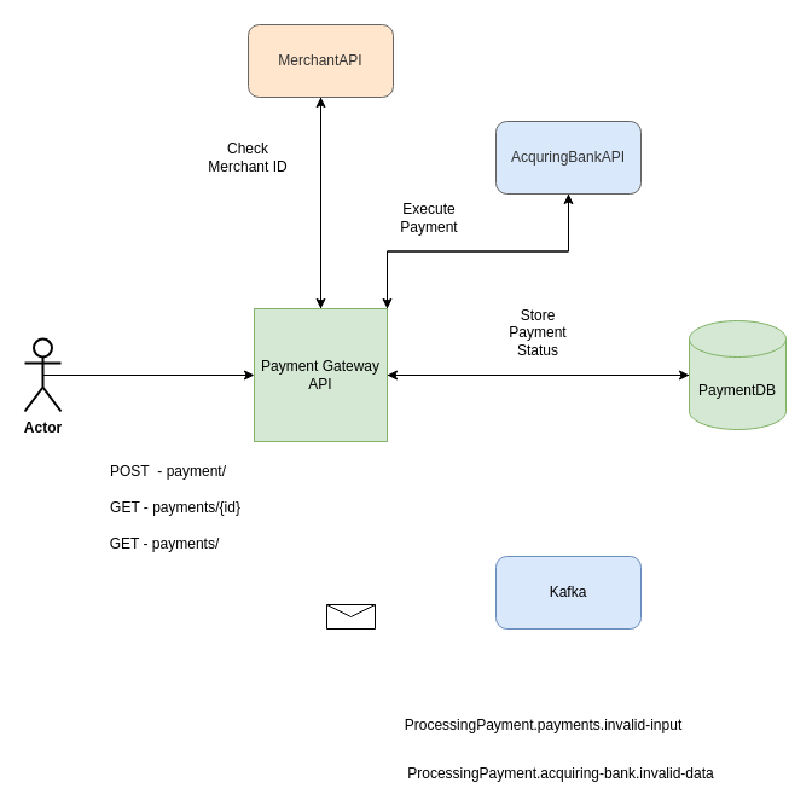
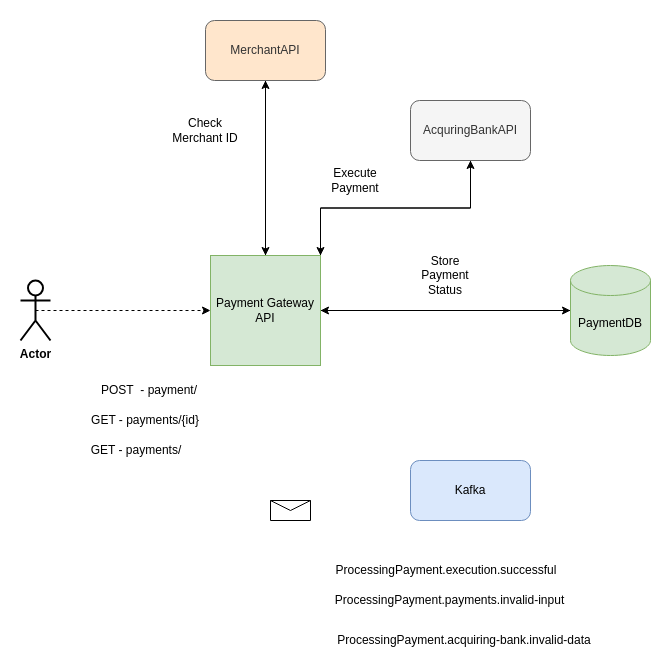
  <mxCell id="0" />
  <mxCell id="1" parent="0" />
- <mxCell id="2" style="edgeStyle=orthogonalEdgeStyle;rounded=0;orthogonalLoop=1;jettySize=auto;html=1;exitX=0.5;exitY=0.5;exitDx=0;exitDy=0;exitPerimeter=0;entryX=0;entryY=0.5;entryDx=0;entryDy=0;" edge="1" parent="1" source="3" target="7"><mxGeometry relative="1" as="geometry" /></mxCell>
+ <mxCell id="2" style="edgeStyle=orthogonalEdgeStyle;rounded=0;orthogonalLoop=1;jettySize=auto;html=1;exitX=0.5;exitY=0.5;exitDx=0;exitDy=0;exitPerimeter=0;entryX=0;entryY=0.5;entryDx=0;entryDy=0;dashed=1;" edge="1" parent="1" source="3" target="7"><mxGeometry relative="1" as="geometry" /></mxCell>
  <mxCell id="3" value="Actor" style="shape=umlActor;verticalLabelPosition=bottom;verticalAlign=top;html=1;outlineConnect=0;fontStyle=1;strokeWidth=2;" vertex="1" parent="1"><mxGeometry x="20" y="280" width="30" height="60" as="geometry" /></mxCell>
  <mxCell id="4" style="edgeStyle=orthogonalEdgeStyle;rounded=0;orthogonalLoop=1;jettySize=auto;html=1;exitX=1;exitY=0.5;exitDx=0;exitDy=0;" edge="1" parent="1" source="7" target="13"><mxGeometry relative="1" as="geometry" /></mxCell>
  <mxCell id="5" style="edgeStyle=orthogonalEdgeStyle;rounded=0;orthogonalLoop=1;jettySize=auto;html=1;exitX=0.5;exitY=0;exitDx=0;exitDy=0;entryX=0.5;entryY=1;entryDx=0;entryDy=0;" edge="1" parent="1" source="7" target="9"><mxGeometry relative="1" as="geometry" /></mxCell>
  <mxCell id="6" style="edgeStyle=orthogonalEdgeStyle;rounded=0;orthogonalLoop=1;jettySize=auto;html=1;exitX=1;exitY=0;exitDx=0;exitDy=0;entryX=0.5;entryY=1;entryDx=0;entryDy=0;" edge="1" parent="1" source="7" target="11"><mxGeometry relative="1" as="geometry" /></mxCell>
  <mxCell id="7" value="Payment Gateway API" style="whiteSpace=wrap;html=1;aspect=fixed;fillColor=#d5e8d4;strokeColor=#82b366;" vertex="1" parent="1"><mxGeometry x="210" y="255" width="110" height="110" as="geometry" /></mxCell>
  <mxCell id="8" style="edgeStyle=orthogonalEdgeStyle;rounded=0;orthogonalLoop=1;jettySize=auto;html=1;exitX=0.5;exitY=1;exitDx=0;exitDy=0;" edge="1" parent="1" source="9" target="7"><mxGeometry relative="1" as="geometry" /></mxCell>
  <mxCell id="9" value="MerchantAPI" style="rounded=1;whiteSpace=wrap;html=1;fillColor=#ffe6cc;strokeColor=#666666;fontColor=#333333;" vertex="1" parent="1"><mxGeometry x="205" y="20" width="120" height="60" as="geometry" /></mxCell>
  <mxCell id="10" style="edgeStyle=orthogonalEdgeStyle;rounded=0;orthogonalLoop=1;jettySize=auto;html=1;exitX=0.5;exitY=1;exitDx=0;exitDy=0;entryX=1;entryY=0;entryDx=0;entryDy=0;" edge="1" parent="1" source="11" target="7"><mxGeometry relative="1" as="geometry" /></mxCell>
- <mxCell id="11" value="AcquringBankAPI" style="rounded=1;whiteSpace=wrap;html=1;fillColor=#dae8fc;strokeColor=#666666;fontColor=#333333;" vertex="1" parent="1"><mxGeometry x="410" y="100" width="120" height="60" as="geometry" /></mxCell>
+ <mxCell id="11" value="AcquringBankAPI" style="rounded=1;whiteSpace=wrap;html=1;fillColor=#f5f5f5;strokeColor=#666666;fontColor=#333333;" vertex="1" parent="1"><mxGeometry x="410" y="100" width="120" height="60" as="geometry" /></mxCell>
  <mxCell id="12" style="edgeStyle=orthogonalEdgeStyle;rounded=0;orthogonalLoop=1;jettySize=auto;html=1;exitX=0;exitY=0.5;exitDx=0;exitDy=0;exitPerimeter=0;entryX=1;entryY=0.5;entryDx=0;entryDy=0;" edge="1" parent="1" source="13" target="7"><mxGeometry relative="1" as="geometry" /></mxCell>
  <mxCell id="13" value="PaymentDB" style="shape=cylinder3;whiteSpace=wrap;html=1;boundedLbl=1;backgroundOutline=1;size=15;fillColor=#d5e8d4;strokeColor=#82b366;" vertex="1" parent="1"><mxGeometry x="570" y="265" width="80" height="90" as="geometry" /></mxCell>
  <mxCell id="14" value="Kafka" style="rounded=1;whiteSpace=wrap;html=1;fillColor=#dae8fc;strokeColor=#6c8ebf;" vertex="1" parent="1"><mxGeometry x="410" y="460" width="120" height="60" as="geometry" /></mxCell>
  <mxCell id="15" value="" style="shape=message;html=1;whiteSpace=wrap;html=1;outlineConnect=0;" vertex="1" parent="1"><mxGeometry x="270" y="500" width="40" height="20" as="geometry" /></mxCell>
- <mxCell id="16" value="POST&amp;nbsp; - payment/ " style="text;html=1;strokeColor=none;fillColor=none;align=center;verticalAlign=middle;whiteSpace=wrap;rounded=0;" vertex="1" parent="1"><mxGeometry x="79" y="380" width="120" height="20" as="geometry" /></mxCell>
+ <mxCell id="16" value="POST&amp;nbsp; - payment/ " style="text;html=1;strokeColor=none;fillColor=none;align=center;verticalAlign=middle;whiteSpace=wrap;rounded=0;" vertex="1" parent="1"><mxGeometry x="89" y="380" width="120" height="20" as="geometry" /></mxCell>
  <mxCell id="17" value="GET - payments/{id}" style="text;html=1;strokeColor=none;fillColor=none;align=center;verticalAlign=middle;whiteSpace=wrap;rounded=0;" vertex="1" parent="1"><mxGeometry x="85" y="410" width="120" height="20" as="geometry" /></mxCell>
  <mxCell id="18" value="GET - payments/" style="text;html=1;strokeColor=none;fillColor=none;align=center;verticalAlign=middle;whiteSpace=wrap;rounded=0;" vertex="1" parent="1"><mxGeometry x="76" y="440" width="120" height="20" as="geometry" /></mxCell>
  <mxCell id="19" value="Check Merchant ID" style="text;html=1;strokeColor=none;fillColor=none;align=center;verticalAlign=middle;whiteSpace=wrap;rounded=0;" vertex="1" parent="1"><mxGeometry x="170" y="120" width="70" height="20" as="geometry" /></mxCell>
  <mxCell id="20" value="Execute Payment" style="text;html=1;strokeColor=none;fillColor=none;align=center;verticalAlign=middle;whiteSpace=wrap;rounded=0;" vertex="1" parent="1"><mxGeometry x="320" y="170" width="70" height="20" as="geometry" /></mxCell>
  <mxCell id="21" value="Store Payment Status" style="text;html=1;strokeColor=none;fillColor=none;align=center;verticalAlign=middle;whiteSpace=wrap;rounded=0;" vertex="1" parent="1"><mxGeometry x="410" y="265" width="70" height="20" as="geometry" /></mxCell>
  <mxCell id="22" value="ProcessingPayment.payments.invalid-input" style="text;html=1;strokeColor=none;fillColor=none;align=center;verticalAlign=middle;whiteSpace=wrap;rounded=0;" vertex="1" parent="1"><mxGeometry x="303" y="590" width="293" height="20" as="geometry" /></mxCell>
  <mxCell id="23" value="ProcessingPayment.acquiring-bank.invalid-data" style="text;html=1;strokeColor=none;fillColor=none;align=center;verticalAlign=middle;whiteSpace=wrap;rounded=0;" vertex="1" parent="1"><mxGeometry x="303" y="630" width="322" height="20" as="geometry" /></mxCell>
+ <mxCell id="24" value="ProcessingPayment.execution.successful" style="text;html=1;strokeColor=none;fillColor=none;align=center;verticalAlign=middle;whiteSpace=wrap;rounded=0;" vertex="1" parent="1"><mxGeometry x="301" y="560" width="290" height="20" as="geometry" /></mxCell>
